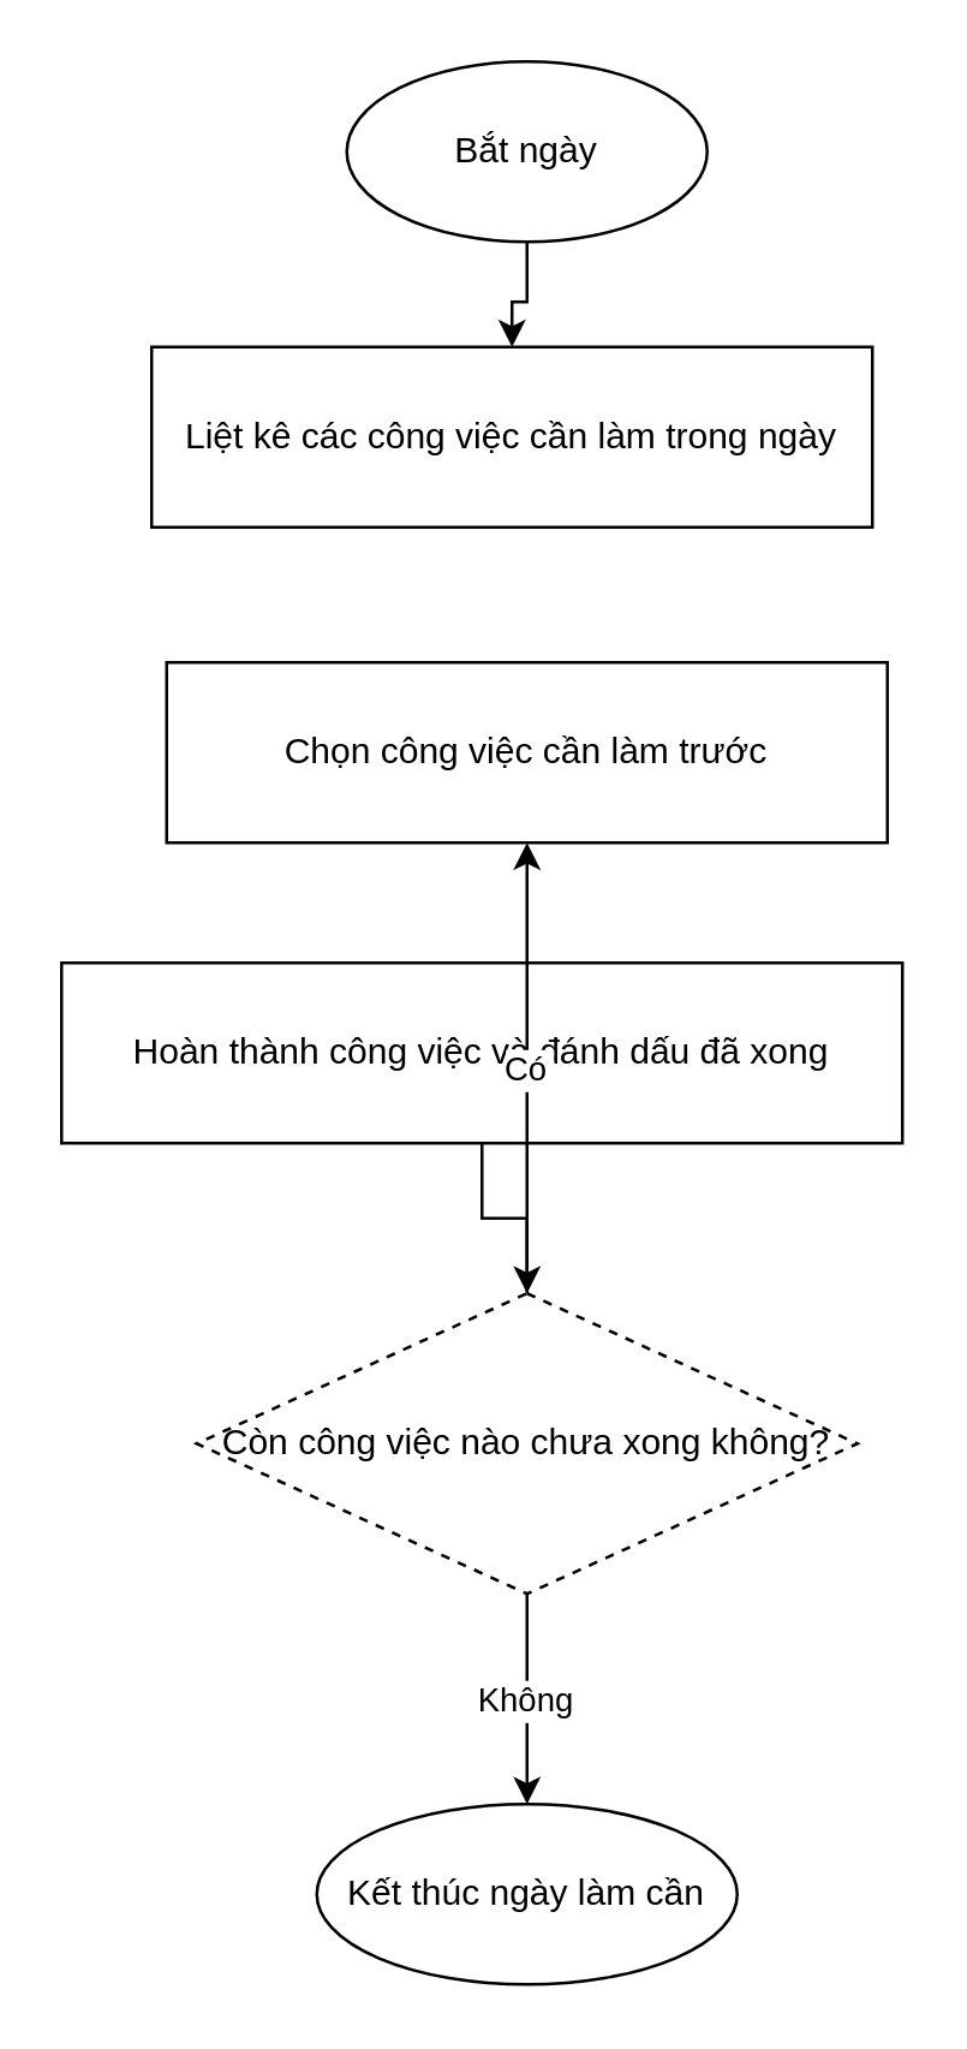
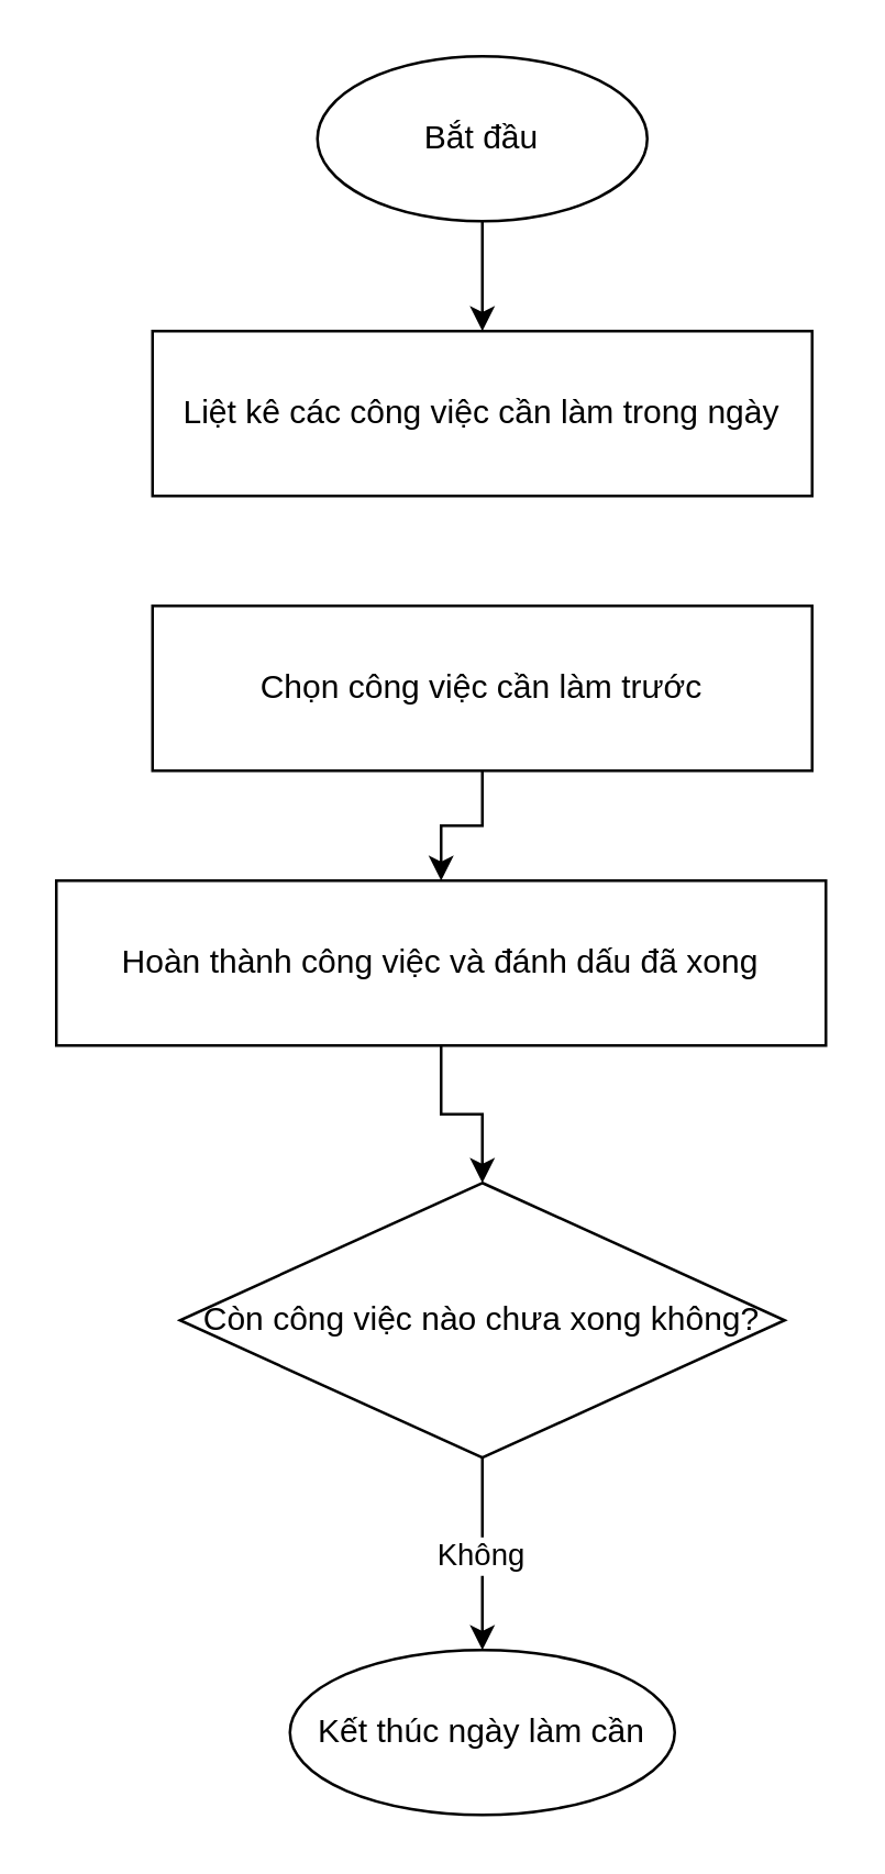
  <mxCell id="0" />
  <mxCell id="1" parent="0" />
- <mxCell id="2" value="Bắt ngày" style="ellipse;whiteSpace=wrap;html=1;" vertex="1" parent="1"><mxGeometry x="115" y="20" width="120" height="60" as="geometry" /></mxCell>
- <mxCell id="3" value="Liệt kê các công việc cần làm trong ngày" style="rounded=0;whiteSpace=wrap;html=1;" vertex="1" parent="1"><mxGeometry x="50" y="115" width="240" height="60" as="geometry" /></mxCell>
+ <mxCell id="2" value="Bắt đầu" style="ellipse;whiteSpace=wrap;html=1;" vertex="1" parent="1"><mxGeometry x="115" y="20" width="120" height="60" as="geometry" /></mxCell>
+ <mxCell id="3" value="Liệt kê các công việc cần làm trong ngày" style="rounded=0;whiteSpace=wrap;html=1;" vertex="1" parent="1"><mxGeometry x="55" y="120" width="240" height="60" as="geometry" /></mxCell>
  <mxCell id="4" value="Chọn công việc cần làm trước" style="rounded=0;whiteSpace=wrap;html=1;" vertex="1" parent="1"><mxGeometry x="55" y="220" width="240" height="60" as="geometry" /></mxCell>
  <mxCell id="5" value="Hoàn thành công việc và đánh dấu đã xong" style="rounded=0;whiteSpace=wrap;html=1;" vertex="1" parent="1"><mxGeometry x="20" y="320" width="280" height="60" as="geometry" /></mxCell>
- <mxCell id="6" value="Còn công việc nào chưa xong không?" style="rhombus;whiteSpace=wrap;html=1;dashed=1;" vertex="1" parent="1"><mxGeometry x="65" y="430" width="220" height="100" as="geometry" /></mxCell>
+ <mxCell id="6" value="Còn công việc nào chưa xong không?" style="rhombus;whiteSpace=wrap;html=1;" vertex="1" parent="1"><mxGeometry x="65" y="430" width="220" height="100" as="geometry" /></mxCell>
  <mxCell id="7" value="Kết thúc ngày làm cần" style="ellipse;whiteSpace=wrap;html=1;" vertex="1" parent="1"><mxGeometry x="105" y="600" width="140" height="60" as="geometry" /></mxCell>
  <mxCell id="8" style="edgeStyle=orthogonalEdgeStyle;rounded=0;orthogonalLoop=1;jettySize=auto;html=1;" edge="1" parent="1" source="2" target="3"><mxGeometry relative="1" as="geometry" /></mxCell>
+ <mxCell id="9" style="edgeStyle=orthogonalEdgeStyle;rounded=0;orthogonalLoop=1;jettySize=auto;html=1;" edge="1" parent="1" source="4" target="5"><mxGeometry relative="1" as="geometry" /></mxCell>
  <mxCell id="10" style="edgeStyle=orthogonalEdgeStyle;rounded=0;orthogonalLoop=1;jettySize=auto;html=1;" edge="1" parent="1" source="5" target="6"><mxGeometry relative="1" as="geometry" /></mxCell>
- <mxCell id="11" value="Có" edge="1" parent="1" source="6" target="4"><mxGeometry relative="1" as="geometry"><mxPoint x="15" y="300" as="targetPoint" /></mxGeometry></mxCell>
  <mxCell id="12" value="Không" edge="1" parent="1" source="6" target="7"><mxGeometry relative="1" as="geometry" /></mxCell>
